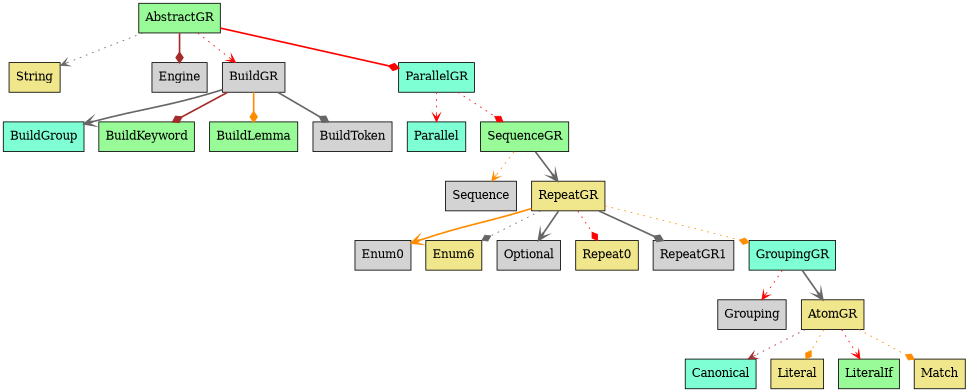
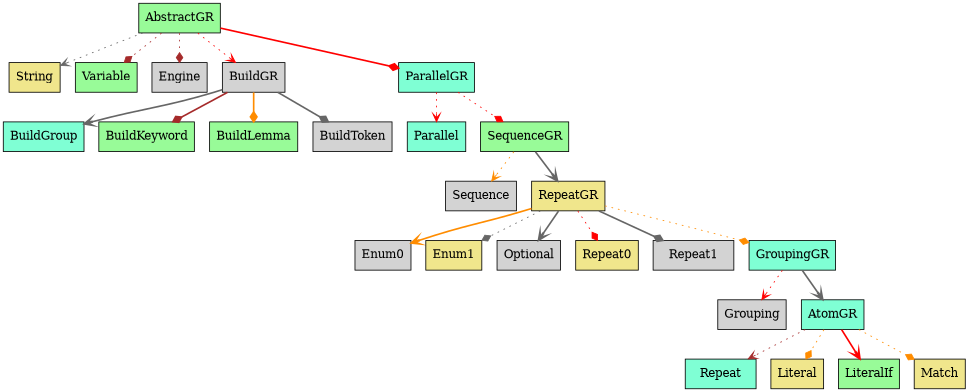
  digraph {
    node [fillcolor=lightgrey shape=rect style=filled]
    edge [arrowhead=diamond color=gray40 style=dotted]
    n1 [fillcolor=palegreen label=AbstractGR]
    n2 [fillcolor=khaki label=String]
+   n3 [fillcolor=palegreen label=Variable]
    n4 [label=Engine]
    n5 [label=BuildGR]
    n6 [fillcolor=aquamarine label=ParallelGR]
    n7 [fillcolor=aquamarine label=BuildGroup]
    n8 [fillcolor=palegreen label=BuildKeyword]
    n9 [fillcolor=palegreen label=BuildLemma]
    n10 [label=BuildToken]
    n11 [fillcolor=aquamarine label=Parallel]
    n12 [fillcolor=palegreen label=SequenceGR]
    n13 [label=Sequence]
    n14 [fillcolor=khaki label=RepeatGR]
    n15 [label=Enum0]
-   n16 [fillcolor=khaki label=Enum6]
+   n16 [fillcolor=khaki label=Enum1]
    n17 [label=Optional]
    n18 [fillcolor=khaki label=Repeat0]
-   n19 [label=RepeatGR1]
+   n19 [label=Repeat1]
    n20 [fillcolor=aquamarine label=GroupingGR]
    n21 [label=Grouping]
-   n22 [fillcolor=khaki label=AtomGR]
-   n23 [fillcolor=aquamarine label=Canonical]
+   n22 [fillcolor=aquamarine label=AtomGR]
+   n23 [fillcolor=aquamarine label=Repeat]
    n24 [fillcolor=khaki label=Literal]
    n25 [fillcolor=palegreen label=LiteralIf]
    n26 [fillcolor=khaki label=Match]
    n1 -> n2 [arrowhead=vee]
-   n1 -> n4 [color=brown style=bold]
+   n1 -> n3 [color=brown]
+   n1 -> n4 [color=brown]
    n1 -> n5 [arrowhead=vee color=red]
    n1 -> n6 [color=red style=bold]
    n5 -> n7 [arrowhead=vee style=bold]
    n5 -> n8 [color=brown style=bold]
    n5 -> n9 [color=darkorange style=bold]
    n5 -> n10 [style=bold]
    n6 -> n11 [arrowhead=vee color=red]
    n6 -> n12 [color=red]
    n12 -> n13 [arrowhead=vee color=darkorange]
    n12 -> n14 [arrowhead=vee style=bold]
    n14 -> n15 [arrowhead=vee color=darkorange style=bold]
    n14 -> n16
    n14 -> n17 [arrowhead=vee style=bold]
    n14 -> n18 [color=red]
    n14 -> n19 [style=bold]
    n14 -> n20 [color=darkorange]
    n20 -> n21 [arrowhead=vee color=red]
    n20 -> n22 [arrowhead=vee style=bold]
    n22 -> n23 [arrowhead=vee color=brown]
    n22 -> n24 [color=darkorange]
-   n22 -> n25 [arrowhead=vee color=red]
+   n22 -> n25 [arrowhead=vee color=red style=bold]
    n22 -> n26 [color=darkorange]
  }
